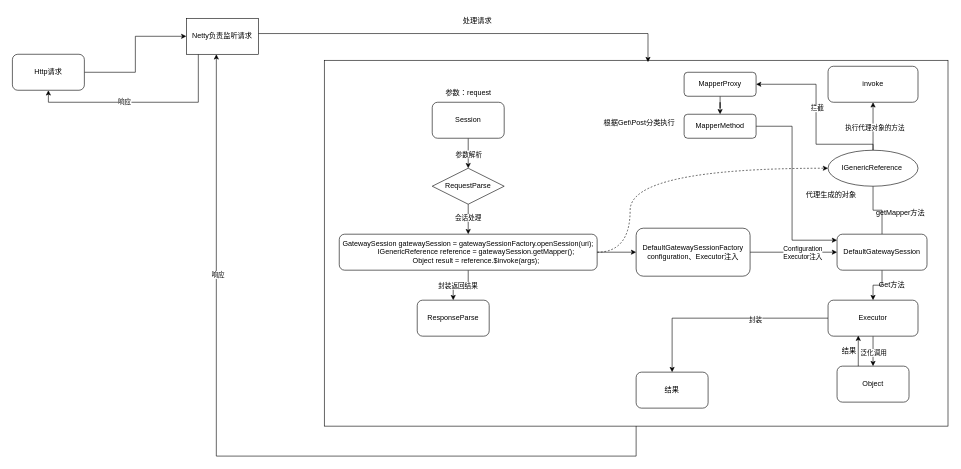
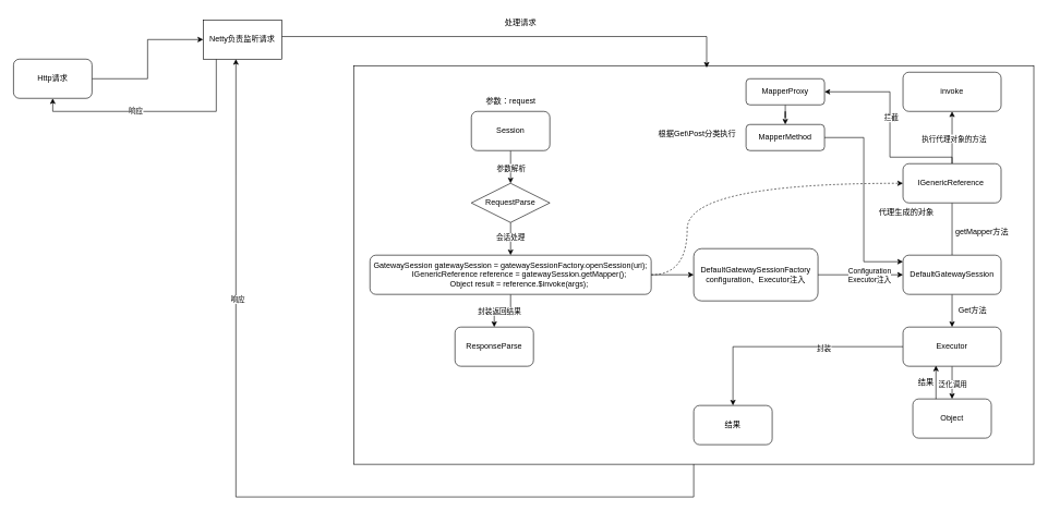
  <mxCell id="0" />
  <mxCell id="1" parent="0" />
  <mxCell id="2" style="edgeStyle=orthogonalEdgeStyle;rounded=0;orthogonalLoop=1;jettySize=auto;html=1;entryX=0.5;entryY=1;entryDx=0;entryDy=0;" edge="1" parent="1" source="4" target="6"><mxGeometry relative="1" as="geometry"><Array as="points"><mxPoint x="330" y="170" /><mxPoint x="80" y="170" /></Array></mxGeometry></mxCell>
  <mxCell id="3" value="响应" style="edgeLabel;html=1;align=center;verticalAlign=middle;resizable=0;points=[];" vertex="1" connectable="0" parent="2"><mxGeometry x="0.166" y="-2" relative="1" as="geometry"><mxPoint as="offset" /></mxGeometry></mxCell>
  <mxCell id="4" value="Netty负责监听请求" style="rounded=0;whiteSpace=wrap;html=1;" vertex="1" parent="1"><mxGeometry x="310" y="30" width="120" height="60" as="geometry" /></mxCell>
  <mxCell id="5" style="edgeStyle=orthogonalEdgeStyle;rounded=0;orthogonalLoop=1;jettySize=auto;html=1;entryX=0;entryY=0.5;entryDx=0;entryDy=0;" edge="1" parent="1" source="6" target="4"><mxGeometry relative="1" as="geometry" /></mxCell>
  <mxCell id="6" value="Http请求" style="rounded=1;whiteSpace=wrap;html=1;" vertex="1" parent="1"><mxGeometry x="20" y="90" width="120" height="60" as="geometry" /></mxCell>
  <mxCell id="7" value="" style="rounded=0;whiteSpace=wrap;html=1;" vertex="1" parent="1"><mxGeometry x="540" y="100" width="1040" height="610" as="geometry" /></mxCell>
  <mxCell id="8" style="edgeStyle=orthogonalEdgeStyle;rounded=0;orthogonalLoop=1;jettySize=auto;html=1;entryX=0.519;entryY=0.005;entryDx=0;entryDy=0;entryPerimeter=0;exitX=1.004;exitY=0.424;exitDx=0;exitDy=0;exitPerimeter=0;" edge="1" parent="1" source="4" target="7"><mxGeometry relative="1" as="geometry" /></mxCell>
  <mxCell id="9" value="处理请求" style="text;html=1;align=center;verticalAlign=middle;resizable=0;points=[];autosize=1;strokeColor=none;fillColor=none;" vertex="1" parent="1"><mxGeometry x="760" y="20" width="70" height="30" as="geometry" /></mxCell>
  <mxCell id="10" value="" style="edgeStyle=orthogonalEdgeStyle;rounded=0;orthogonalLoop=1;jettySize=auto;html=1;" edge="1" parent="1" source="12" target="15"><mxGeometry relative="1" as="geometry" /></mxCell>
  <mxCell id="11" value="参数解析" style="edgeLabel;html=1;align=center;verticalAlign=middle;resizable=0;points=[];" vertex="1" connectable="0" parent="10"><mxGeometry x="0.029" relative="1" as="geometry"><mxPoint as="offset" /></mxGeometry></mxCell>
  <mxCell id="12" value="Session" style="rounded=1;whiteSpace=wrap;html=1;" vertex="1" parent="1"><mxGeometry x="720" y="170" width="120" height="60" as="geometry" /></mxCell>
  <mxCell id="13" value="" style="edgeStyle=orthogonalEdgeStyle;rounded=0;orthogonalLoop=1;jettySize=auto;html=1;" edge="1" parent="1" source="15" target="21"><mxGeometry relative="1" as="geometry" /></mxCell>
  <mxCell id="14" value="会话处理" style="edgeLabel;html=1;align=center;verticalAlign=middle;resizable=0;points=[];" vertex="1" connectable="0" parent="13"><mxGeometry x="-0.109" y="-1" relative="1" as="geometry"><mxPoint as="offset" /></mxGeometry></mxCell>
  <mxCell id="15" value="RequestParse" style="rhombus;whiteSpace=wrap;html=1;" vertex="1" parent="1"><mxGeometry x="720" y="280" width="120" height="60" as="geometry" /></mxCell>
  <mxCell id="16" value="参数：request" style="text;html=1;align=center;verticalAlign=middle;resizable=0;points=[];autosize=1;strokeColor=none;fillColor=none;" vertex="1" parent="1"><mxGeometry x="730" y="140" width="100" height="30" as="geometry" /></mxCell>
  <mxCell id="17" value="" style="edgeStyle=orthogonalEdgeStyle;rounded=0;orthogonalLoop=1;jettySize=auto;html=1;" edge="1" parent="1" source="21" target="22"><mxGeometry relative="1" as="geometry" /></mxCell>
  <mxCell id="18" value="封装返回结果" style="edgeLabel;html=1;align=center;verticalAlign=middle;resizable=0;points=[];" vertex="1" connectable="0" parent="17"><mxGeometry x="0.154" relative="1" as="geometry"><mxPoint as="offset" /></mxGeometry></mxCell>
  <mxCell id="19" value="" style="edgeStyle=orthogonalEdgeStyle;rounded=0;orthogonalLoop=1;jettySize=auto;html=1;" edge="1" parent="1" source="21" target="25"><mxGeometry relative="1" as="geometry" /></mxCell>
  <mxCell id="20" style="edgeStyle=orthogonalEdgeStyle;rounded=0;orthogonalLoop=1;jettySize=auto;html=1;entryX=0;entryY=0.5;entryDx=0;entryDy=0;curved=1;dashed=1;" edge="1" parent="1" source="21" target="33"><mxGeometry relative="1" as="geometry"><Array as="points"><mxPoint x="1050" y="420" /><mxPoint x="1050" y="280" /></Array></mxGeometry></mxCell>
  <mxCell id="21" value="&lt;div&gt;GatewaySession gatewaySession = gatewaySessionFactory.openSession(uri);&lt;/div&gt;&lt;div&gt;&amp;nbsp; &amp;nbsp; &amp;nbsp; &amp;nbsp; IGenericReference reference = gatewaySession.getMapper();&lt;/div&gt;&lt;div&gt;&amp;nbsp; &amp;nbsp; &amp;nbsp; &amp;nbsp; Object result = reference.$invoke(args);&lt;/div&gt;" style="rounded=1;whiteSpace=wrap;html=1;" vertex="1" parent="1"><mxGeometry x="565" y="390" width="430" height="60" as="geometry" /></mxCell>
  <mxCell id="22" value="ResponseParse" style="whiteSpace=wrap;html=1;rounded=1;" vertex="1" parent="1"><mxGeometry x="695" y="500" width="120" height="60" as="geometry" /></mxCell>
  <mxCell id="23" value="" style="edgeStyle=orthogonalEdgeStyle;rounded=0;orthogonalLoop=1;jettySize=auto;html=1;" edge="1" parent="1" source="25" target="28"><mxGeometry relative="1" as="geometry" /></mxCell>
  <mxCell id="24" value="Configuration&lt;br&gt;Executor注入" style="edgeLabel;html=1;align=center;verticalAlign=middle;resizable=0;points=[];" vertex="1" connectable="0" parent="23"><mxGeometry x="0.205" relative="1" as="geometry"><mxPoint as="offset" /></mxGeometry></mxCell>
  <mxCell id="25" value="DefaultGatewaySessionFactory&lt;br&gt;configuration、Executor注入" style="whiteSpace=wrap;html=1;rounded=1;" vertex="1" parent="1"><mxGeometry x="1060" y="380" width="190" height="80" as="geometry" /></mxCell>
  <mxCell id="26" value="" style="edgeStyle=orthogonalEdgeStyle;rounded=0;orthogonalLoop=1;jettySize=auto;html=1;endArrow=none;" edge="1" parent="1" source="28" target="33"><mxGeometry relative="1" as="geometry" /></mxCell>
  <mxCell id="27" value="" style="edgeStyle=orthogonalEdgeStyle;rounded=0;orthogonalLoop=1;jettySize=auto;html=1;" edge="1" parent="1" source="28" target="46"><mxGeometry relative="1" as="geometry" /></mxCell>
- <mxCell id="28" value="DefaultGatewaySession" style="whiteSpace=wrap;html=1;rounded=1;" vertex="1" parent="1"><mxGeometry x="1395" y="390" width="150" height="60" as="geometry" /></mxCell>
+ <mxCell id="28" value="DefaultGatewaySession" style="whiteSpace=wrap;html=1;rounded=1;" vertex="1" parent="1"><mxGeometry x="1380" y="390" width="150" height="60" as="geometry" /></mxCell>
  <mxCell id="29" value="" style="edgeStyle=orthogonalEdgeStyle;rounded=0;orthogonalLoop=1;jettySize=auto;html=1;" edge="1" parent="1" source="33" target="36"><mxGeometry relative="1" as="geometry" /></mxCell>
  <mxCell id="30" value="执行代理对象的方法" style="edgeLabel;html=1;align=center;verticalAlign=middle;resizable=0;points=[];" vertex="1" connectable="0" parent="29"><mxGeometry x="-0.029" y="-2" relative="1" as="geometry"><mxPoint as="offset" /></mxGeometry></mxCell>
  <mxCell id="31" style="edgeStyle=orthogonalEdgeStyle;rounded=0;orthogonalLoop=1;jettySize=auto;html=1;entryX=1;entryY=0.5;entryDx=0;entryDy=0;exitX=0.5;exitY=0;exitDx=0;exitDy=0;" edge="1" parent="1" source="33" target="38"><mxGeometry relative="1" as="geometry"><Array as="points"><mxPoint x="1455" y="240" /><mxPoint x="1360" y="240" /><mxPoint x="1360" y="140" /></Array></mxGeometry></mxCell>
  <mxCell id="32" value="拦截" style="edgeLabel;html=1;align=center;verticalAlign=middle;resizable=0;points=[];" vertex="1" connectable="0" parent="31"><mxGeometry x="0.089" y="-1" relative="1" as="geometry"><mxPoint as="offset" /></mxGeometry></mxCell>
- <mxCell id="33" value="IGenericReference&amp;nbsp;" style="ellipse;whiteSpace=wrap;html=1;" vertex="1" parent="1"><mxGeometry x="1380" y="250" width="150" height="60" as="geometry" /></mxCell>
+ <mxCell id="33" value="IGenericReference&amp;nbsp;" style="whiteSpace=wrap;html=1;rounded=1;" vertex="1" parent="1"><mxGeometry x="1380" y="250" width="150" height="60" as="geometry" /></mxCell>
  <mxCell id="34" value="getMapper方法" style="text;strokeColor=none;align=center;fillColor=none;html=1;verticalAlign=middle;whiteSpace=wrap;rounded=0;" vertex="1" parent="1"><mxGeometry x="1451" y="340" width="100" height="30" as="geometry" /></mxCell>
  <mxCell id="35" value="代理生成的对象" style="text;html=1;align=center;verticalAlign=middle;resizable=0;points=[];autosize=1;strokeColor=none;fillColor=none;" vertex="1" parent="1"><mxGeometry x="1330" y="310" width="110" height="30" as="geometry" /></mxCell>
  <mxCell id="36" value="invoke" style="whiteSpace=wrap;html=1;rounded=1;" vertex="1" parent="1"><mxGeometry x="1380" y="110" width="150" height="60" as="geometry" /></mxCell>
  <mxCell id="37" value="" style="edgeStyle=orthogonalEdgeStyle;rounded=0;orthogonalLoop=1;jettySize=auto;html=1;" edge="1" parent="1" source="38" target="40"><mxGeometry relative="1" as="geometry" /></mxCell>
  <mxCell id="38" value="MapperProxy" style="rounded=1;whiteSpace=wrap;html=1;" vertex="1" parent="1"><mxGeometry x="1140" y="120" width="120" height="40" as="geometry" /></mxCell>
  <mxCell id="39" style="edgeStyle=orthogonalEdgeStyle;rounded=0;orthogonalLoop=1;jettySize=auto;html=1;" edge="1" parent="1" source="40" target="28"><mxGeometry relative="1" as="geometry"><Array as="points"><mxPoint x="1320" y="210" /><mxPoint x="1320" y="400" /></Array></mxGeometry></mxCell>
  <mxCell id="40" value="MapperMethod" style="rounded=1;whiteSpace=wrap;html=1;" vertex="1" parent="1"><mxGeometry x="1140" y="190" width="120" height="40" as="geometry" /></mxCell>
  <mxCell id="41" value="根据Get\Post分类执行" style="text;html=1;align=center;verticalAlign=middle;resizable=0;points=[];autosize=1;strokeColor=none;fillColor=none;" vertex="1" parent="1"><mxGeometry x="995" y="190" width="140" height="30" as="geometry" /></mxCell>
  <mxCell id="42" value="" style="edgeStyle=orthogonalEdgeStyle;rounded=0;orthogonalLoop=1;jettySize=auto;html=1;" edge="1" parent="1" source="46" target="48"><mxGeometry relative="1" as="geometry" /></mxCell>
  <mxCell id="43" value="泛化调用" style="edgeLabel;html=1;align=center;verticalAlign=middle;resizable=0;points=[];" vertex="1" connectable="0" parent="42"><mxGeometry x="0.086" relative="1" as="geometry"><mxPoint as="offset" /></mxGeometry></mxCell>
  <mxCell id="44" style="edgeStyle=orthogonalEdgeStyle;rounded=0;orthogonalLoop=1;jettySize=auto;html=1;" edge="1" parent="1" source="46" target="51"><mxGeometry relative="1" as="geometry" /></mxCell>
  <mxCell id="45" value="封装" style="edgeLabel;html=1;align=center;verticalAlign=middle;resizable=0;points=[];" vertex="1" connectable="0" parent="44"><mxGeometry x="-0.303" y="2" relative="1" as="geometry"><mxPoint as="offset" /></mxGeometry></mxCell>
  <mxCell id="46" value="Executor" style="whiteSpace=wrap;html=1;rounded=1;" vertex="1" parent="1"><mxGeometry x="1380" y="500" width="150" height="60" as="geometry" /></mxCell>
  <mxCell id="47" value="Get方法" style="text;html=1;align=center;verticalAlign=middle;resizable=0;points=[];autosize=1;strokeColor=none;fillColor=none;" vertex="1" parent="1"><mxGeometry x="1451" y="460" width="70" height="30" as="geometry" /></mxCell>
  <mxCell id="48" value="Object" style="whiteSpace=wrap;html=1;rounded=1;" vertex="1" parent="1"><mxGeometry x="1395" y="610" width="120" height="60" as="geometry" /></mxCell>
  <mxCell id="49" style="edgeStyle=orthogonalEdgeStyle;rounded=0;orthogonalLoop=1;jettySize=auto;html=1;entryX=0.336;entryY=0.986;entryDx=0;entryDy=0;entryPerimeter=0;" edge="1" parent="1" source="48" target="46"><mxGeometry relative="1" as="geometry"><Array as="points"><mxPoint x="1430" y="585" /></Array></mxGeometry></mxCell>
  <mxCell id="50" value="结果" style="text;html=1;align=center;verticalAlign=middle;resizable=0;points=[];autosize=1;strokeColor=none;fillColor=none;" vertex="1" parent="1"><mxGeometry x="1390" y="570" width="50" height="30" as="geometry" /></mxCell>
  <mxCell id="51" value="结果" style="rounded=1;whiteSpace=wrap;html=1;" vertex="1" parent="1"><mxGeometry x="1060" y="620" width="120" height="60" as="geometry" /></mxCell>
  <mxCell id="52" style="edgeStyle=orthogonalEdgeStyle;rounded=0;orthogonalLoop=1;jettySize=auto;html=1;entryX=0.417;entryY=1;entryDx=0;entryDy=0;entryPerimeter=0;" edge="1" parent="1" source="7" target="4"><mxGeometry relative="1" as="geometry"><Array as="points"><mxPoint x="1060" y="760" /><mxPoint x="360" y="760" /></Array></mxGeometry></mxCell>
  <mxCell id="53" value="响应" style="edgeLabel;html=1;align=center;verticalAlign=middle;resizable=0;points=[];" vertex="1" connectable="0" parent="52"><mxGeometry x="0.483" y="-2" relative="1" as="geometry"><mxPoint as="offset" /></mxGeometry></mxCell>
